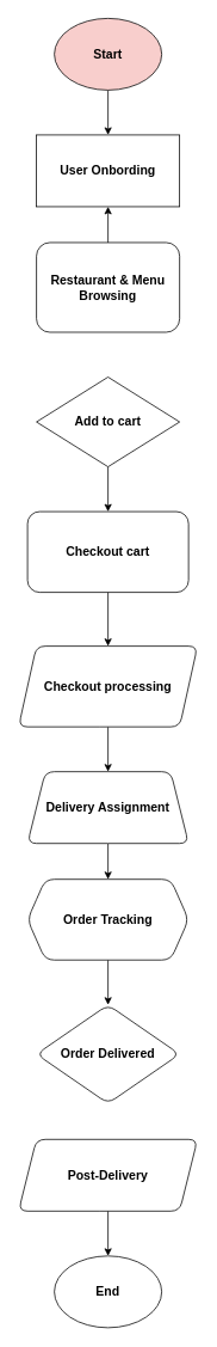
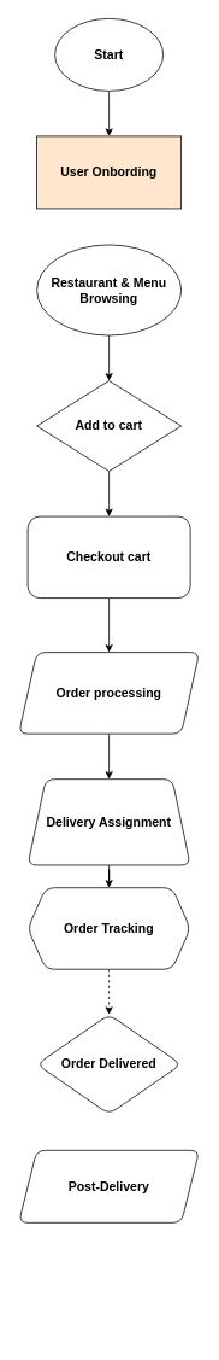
  <mxCell id="0" />
  <mxCell id="1" parent="0" />
  <mxCell id="2" value="" style="edgeStyle=orthogonalEdgeStyle;rounded=0;orthogonalLoop=1;jettySize=auto;html=1;" edge="1" parent="1" source="3" target="4"><mxGeometry relative="1" as="geometry" /></mxCell>
- <mxCell id="3" value="&lt;b&gt;&lt;font style=&quot;font-size: 14px;&quot;&gt;Start&lt;/font&gt;&lt;/b&gt;" style="ellipse;whiteSpace=wrap;html=1;fillColor=#f8cecc;" vertex="1" parent="1"><mxGeometry x="60" y="20" width="120" height="80" as="geometry" /></mxCell>
- <mxCell id="4" value="&lt;b&gt;&lt;font style=&quot;font-size: 14px;&quot;&gt;User Onbording&lt;/font&gt;&lt;/b&gt;" style="whiteSpace=wrap;html=1;" vertex="1" parent="1"><mxGeometry x="40" y="150" width="160" height="80" as="geometry" /></mxCell>
- <mxCell id="5" value="" style="edgeStyle=orthogonalEdgeStyle;rounded=0;orthogonalLoop=1;jettySize=auto;html=1;" edge="1" parent="1" source="6" target="4"><mxGeometry relative="1" as="geometry" /></mxCell>
- <mxCell id="6" value="&lt;b&gt;&lt;font style=&quot;font-size: 14px;&quot;&gt;Restaurant &amp;amp; Menu Browsing&lt;/font&gt;&lt;/b&gt;" style="whiteSpace=wrap;html=1;rounded=1;" vertex="1" parent="1"><mxGeometry x="40" y="270" width="160" height="100" as="geometry" /></mxCell>
+ <mxCell id="3" value="&lt;b&gt;&lt;font style=&quot;font-size: 14px;&quot;&gt;Start&lt;/font&gt;&lt;/b&gt;" style="ellipse;whiteSpace=wrap;html=1;" vertex="1" parent="1"><mxGeometry x="60" y="20" width="120" height="80" as="geometry" /></mxCell>
+ <mxCell id="4" value="&lt;b&gt;&lt;font style=&quot;font-size: 14px;&quot;&gt;User Onbording&lt;/font&gt;&lt;/b&gt;" style="whiteSpace=wrap;html=1;fillColor=#ffe6cc;" vertex="1" parent="1"><mxGeometry x="40" y="150" width="160" height="80" as="geometry" /></mxCell>
+ <mxCell id="5" value="" style="edgeStyle=orthogonalEdgeStyle;rounded=0;orthogonalLoop=1;jettySize=auto;html=1;" edge="1" parent="1" source="6" target="8"><mxGeometry relative="1" as="geometry" /></mxCell>
+ <mxCell id="6" value="&lt;b&gt;&lt;font style=&quot;font-size: 14px;&quot;&gt;Restaurant &amp;amp; Menu Browsing&lt;/font&gt;&lt;/b&gt;" style="ellipse;whiteSpace=wrap;html=1;" vertex="1" parent="1"><mxGeometry x="40" y="270" width="160" height="100" as="geometry" /></mxCell>
  <mxCell id="7" value="" style="edgeStyle=orthogonalEdgeStyle;rounded=0;orthogonalLoop=1;jettySize=auto;html=1;" edge="1" parent="1" source="8" target="10"><mxGeometry relative="1" as="geometry" /></mxCell>
  <mxCell id="8" value="&lt;b&gt;&lt;font style=&quot;font-size: 14px;&quot;&gt;Add to cart&lt;/font&gt;&lt;/b&gt;" style="rhombus;whiteSpace=wrap;html=1;" vertex="1" parent="1"><mxGeometry x="40" y="420" width="160" height="100" as="geometry" /></mxCell>
  <mxCell id="9" value="" style="edgeStyle=orthogonalEdgeStyle;rounded=0;orthogonalLoop=1;jettySize=auto;html=1;" edge="1" parent="1" source="10" target="12"><mxGeometry relative="1" as="geometry" /></mxCell>
  <mxCell id="10" value="&lt;b&gt;&lt;font style=&quot;font-size: 14px;&quot;&gt;Checkout cart&lt;/font&gt;&lt;/b&gt;" style="rounded=1;whiteSpace=wrap;html=1;" vertex="1" parent="1"><mxGeometry x="30" y="570" width="180" height="90" as="geometry" /></mxCell>
  <mxCell id="11" value="" style="edgeStyle=orthogonalEdgeStyle;rounded=0;orthogonalLoop=1;jettySize=auto;html=1;" edge="1" parent="1" source="12" target="14"><mxGeometry relative="1" as="geometry" /></mxCell>
- <mxCell id="12" value="&lt;b&gt;&lt;font style=&quot;font-size: 14px;&quot;&gt;Checkout processing&lt;/font&gt;&lt;/b&gt;" style="shape=parallelogram;perimeter=parallelogramPerimeter;whiteSpace=wrap;html=1;fixedSize=1;rounded=1;" vertex="1" parent="1"><mxGeometry x="20" y="720" width="200" height="90" as="geometry" /></mxCell>
+ <mxCell id="12" value="&lt;b&gt;&lt;font style=&quot;font-size: 14px;&quot;&gt;Order processing&lt;/font&gt;&lt;/b&gt;" style="shape=parallelogram;perimeter=parallelogramPerimeter;whiteSpace=wrap;html=1;fixedSize=1;rounded=1;" vertex="1" parent="1"><mxGeometry x="20" y="720" width="200" height="90" as="geometry" /></mxCell>
  <mxCell id="13" value="" style="edgeStyle=orthogonalEdgeStyle;rounded=0;orthogonalLoop=1;jettySize=auto;html=1;" edge="1" parent="1" source="14" target="16"><mxGeometry relative="1" as="geometry" /></mxCell>
- <mxCell id="14" value="&lt;b&gt;&lt;font style=&quot;font-size: 14px;&quot;&gt;Delivery Assignment&lt;/font&gt;&lt;/b&gt;" style="shape=trapezoid;perimeter=trapezoidPerimeter;whiteSpace=wrap;html=1;fixedSize=1;rounded=1;" vertex="1" parent="1"><mxGeometry x="30" y="860" width="180" height="80" as="geometry" /></mxCell>
- <mxCell id="15" value="" style="edgeStyle=orthogonalEdgeStyle;rounded=0;orthogonalLoop=1;jettySize=auto;html=1;" edge="1" parent="1" source="16" target="17"><mxGeometry relative="1" as="geometry" /></mxCell>
+ <mxCell id="14" value="&lt;b&gt;&lt;font style=&quot;font-size: 14px;&quot;&gt;Delivery Assignment&lt;/font&gt;&lt;/b&gt;" style="shape=trapezoid;perimeter=trapezoidPerimeter;whiteSpace=wrap;html=1;fixedSize=1;rounded=1;" vertex="1" parent="1"><mxGeometry x="30" y="860" width="180" height="95" as="geometry" /></mxCell>
+ <mxCell id="15" value="" style="edgeStyle=orthogonalEdgeStyle;rounded=0;orthogonalLoop=1;jettySize=auto;html=1;dashed=1;" edge="1" parent="1" source="16" target="17"><mxGeometry relative="1" as="geometry" /></mxCell>
  <mxCell id="16" value="&lt;b&gt;&lt;font style=&quot;font-size: 14px;&quot;&gt;Order Tracking&lt;/font&gt;&lt;/b&gt;" style="shape=hexagon;perimeter=hexagonPerimeter2;whiteSpace=wrap;html=1;fixedSize=1;rounded=1;" vertex="1" parent="1"><mxGeometry x="30" y="980" width="180" height="90" as="geometry" /></mxCell>
  <mxCell id="17" value="&lt;b&gt;&lt;font style=&quot;font-size: 14px;&quot;&gt;Order Delivered&lt;/font&gt;&lt;/b&gt;" style="rhombus;whiteSpace=wrap;html=1;rounded=1;" vertex="1" parent="1"><mxGeometry x="40" y="1120" width="160" height="110" as="geometry" /></mxCell>
- <mxCell id="18" value="" style="edgeStyle=orthogonalEdgeStyle;rounded=0;orthogonalLoop=1;jettySize=auto;html=1;" edge="1" parent="1" source="19" target="20"><mxGeometry relative="1" as="geometry" /></mxCell>
  <mxCell id="19" value="&lt;b&gt;&lt;font style=&quot;font-size: 14px;&quot;&gt;Post-Delivery&lt;/font&gt;&lt;/b&gt;" style="shape=parallelogram;perimeter=parallelogramPerimeter;whiteSpace=wrap;html=1;fixedSize=1;rounded=1;" vertex="1" parent="1"><mxGeometry x="20" y="1270" width="200" height="80" as="geometry" /></mxCell>
- <mxCell id="20" value="&lt;b&gt;&lt;font style=&quot;font-size: 14px;&quot;&gt;End&lt;/font&gt;&lt;/b&gt;" style="ellipse;whiteSpace=wrap;html=1;" vertex="1" parent="1"><mxGeometry x="60" y="1400" width="120" height="80" as="geometry" /></mxCell>
